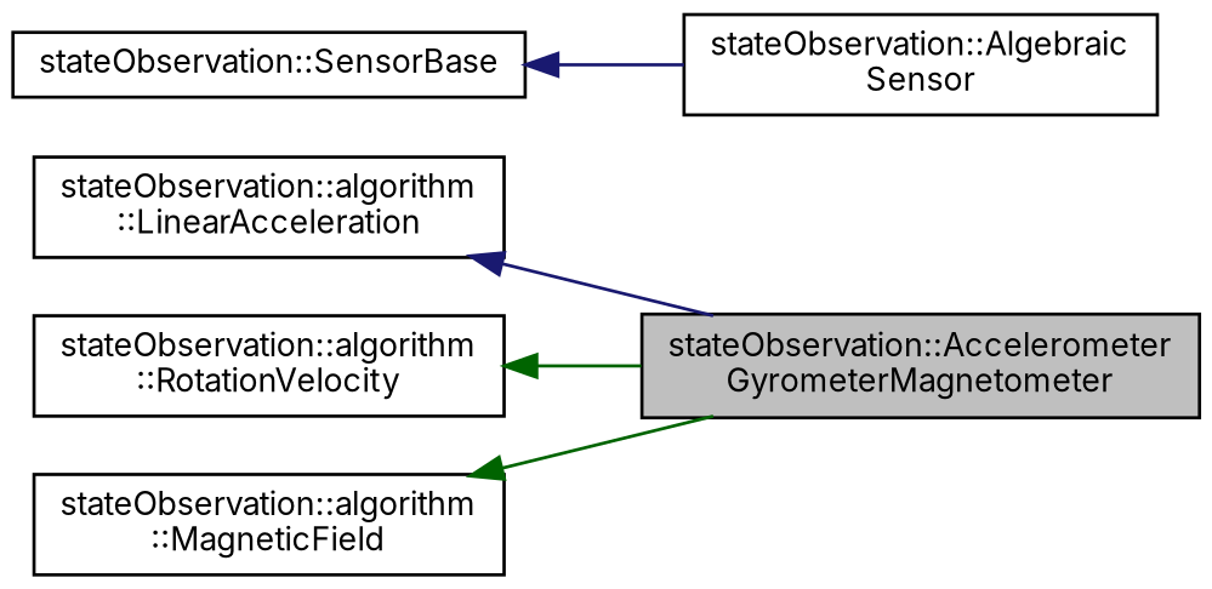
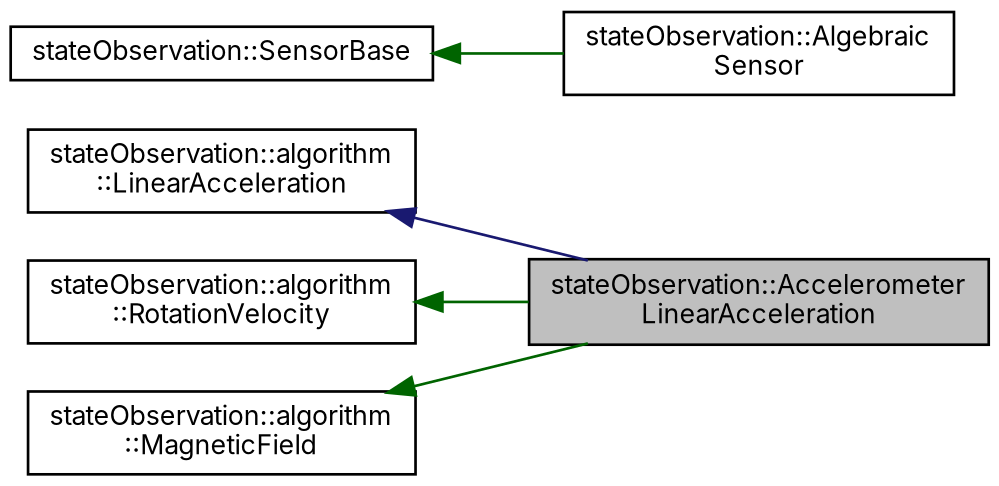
  digraph {
    fontname=Inter
    rankdir=LR
    node [color=black fillcolor=white fontname=Inter fontsize=10 shape=record style=filled]
    edge [color=midnightblue dir=back fontname=Inter fontsize=10 labelfontname=Helvetica labelfontsize=10 style=solid]
-   n1 [fillcolor=grey75 fontcolor=black height=0.2 label="stateObservation::Accelerometer\lGyrometerMagnetometer" width=0.4]
+   n1 [fillcolor=grey75 fontcolor=black height=0.2 label="stateObservation::Accelerometer\lLinearAcceleration" width=0.4]
    n2 [height=0.2 label="stateObservation::Algebraic\lSensor" width=0.4]
    n3 [height=0.2 label="stateObservation::SensorBase" width=0.4]
    n4 [height=0.2 label="stateObservation::algorithm\l::LinearAcceleration" width=0.4]
    n5 [height=0.2 label="stateObservation::algorithm\l::RotationVelocity" width=0.4]
    n6 [height=0.2 label="stateObservation::algorithm\l::MagneticField" width=0.4]
-   n3 -> n2
+   n3 -> n2 [color=darkgreen]
    n4 -> n1
    n5 -> n1 [color=darkgreen]
    n6 -> n1 [color=darkgreen]
  }
